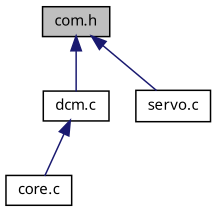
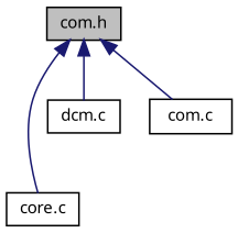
  digraph {
    fontname="Noto Sans"
    node [color=black fillcolor=white fontname="Noto Sans" fontsize=10 shape=record style=filled]
    edge [color=midnightblue dir=back fontname="Noto Sans" fontsize=10 labelfontname=Helvetica labelfontsize=10 style=solid]
    n1 [fillcolor=grey75 fontcolor=black height=0.2 label="com.h" width=0.4]
    n2 [height=0.2 label="core.c" width=0.4]
    n3 [height=0.2 label="dcm.c" width=0.4]
-   n4 [height=0.2 label="servo.c" width=0.4]
-   n3 -> n2
+   n4 [height=0.2 label="com.c" width=0.4]
+   n1 -> n2
    n1 -> n3
    n1 -> n4
  }
